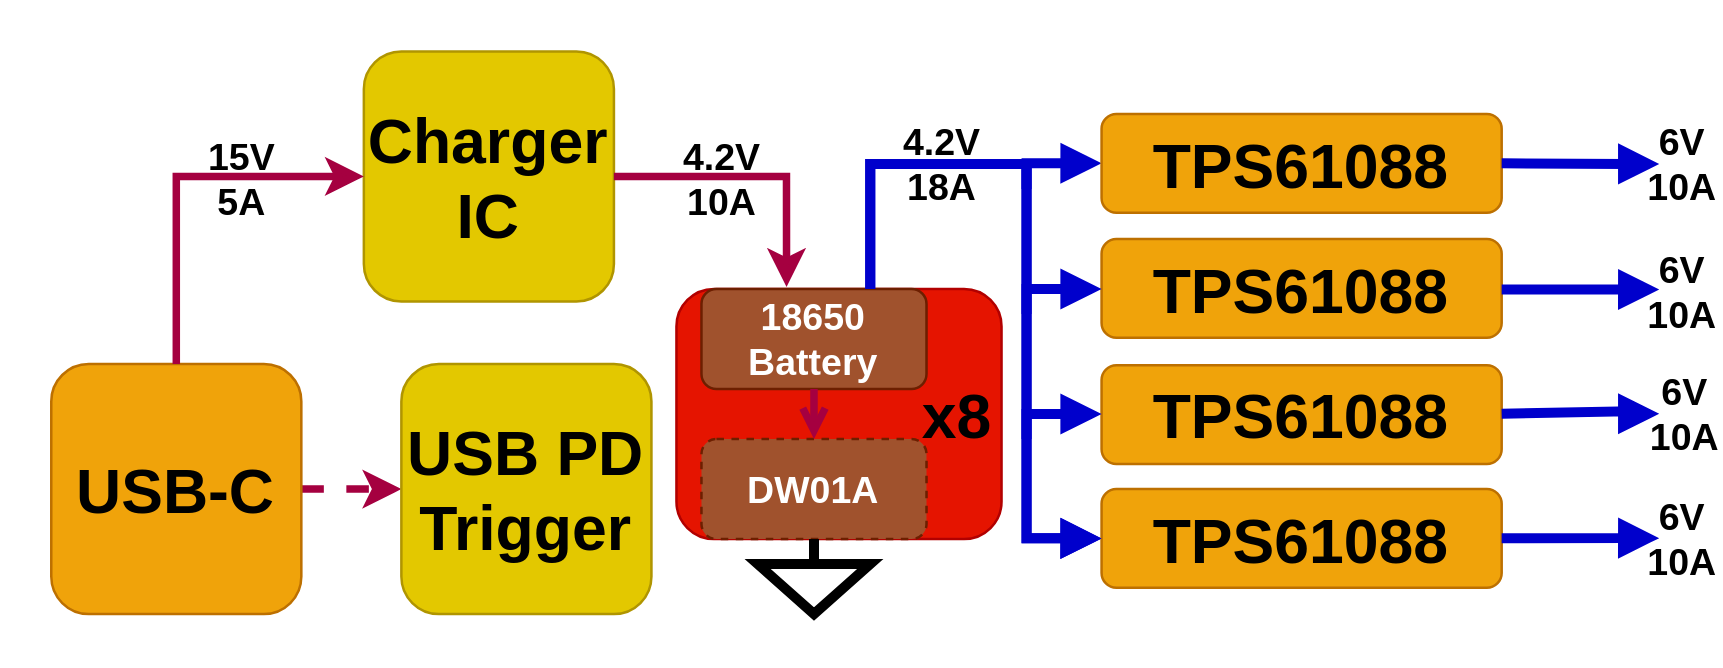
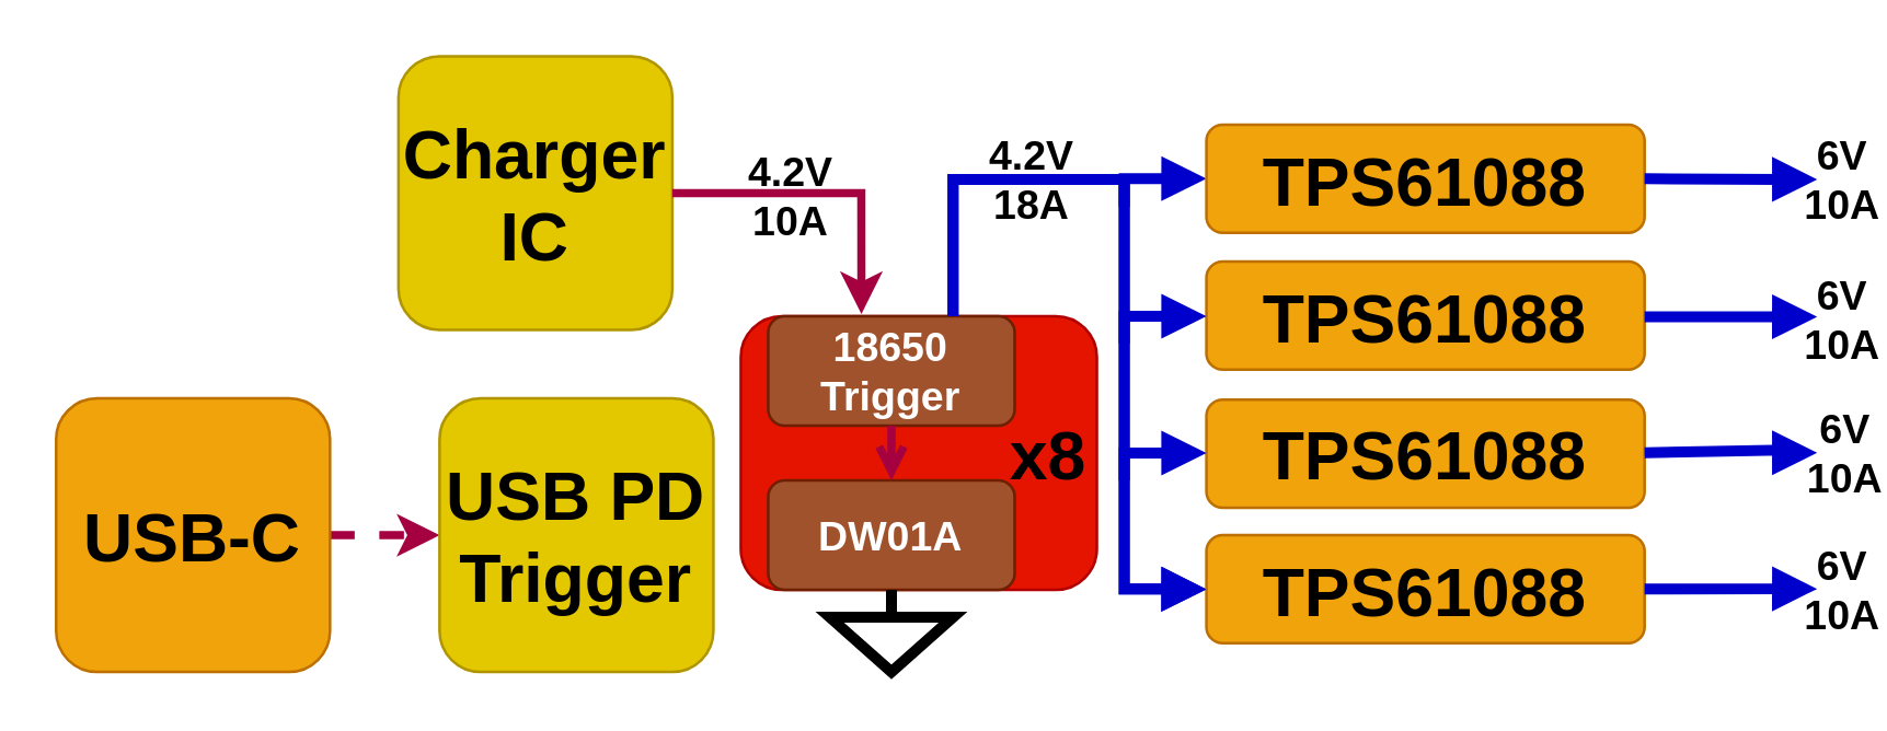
  <mxCell id="0" />
  <mxCell id="1" parent="0" />
  <mxCell id="2" value="" style="rounded=1;whiteSpace=wrap;html=1;fillColor=#e51400;fontColor=#ffffff;strokeColor=#B20000;fontStyle=1;fontSize=15;" vertex="1" parent="1"><mxGeometry x="270" y="115" width="130" height="100" as="geometry" /></mxCell>
  <mxCell id="3" value="" style="edgeStyle=orthogonalEdgeStyle;rounded=0;orthogonalLoop=1;jettySize=auto;html=1;fillColor=#d80073;strokeColor=#A50040;strokeWidth=3;dashed=1;" edge="1" parent="1" source="4" target="5"><mxGeometry relative="1" as="geometry" /></mxCell>
  <mxCell id="4" value="USB-C" style="rounded=1;whiteSpace=wrap;html=1;fillColor=#f0a30a;fontColor=#000000;strokeColor=#BD7000;fontStyle=1;fontSize=25;" vertex="1" parent="1"><mxGeometry x="20" y="145" width="100" height="100" as="geometry" /></mxCell>
  <mxCell id="5" value="USB PD&lt;div style=&quot;font-size: 25px;&quot;&gt;Trigger&lt;/div&gt;" style="rounded=1;whiteSpace=wrap;html=1;fillColor=#e3c800;fontColor=#000000;strokeColor=#B09500;fontStyle=1;fontSize=25;" vertex="1" parent="1"><mxGeometry x="160" y="145" width="100" height="100" as="geometry" /></mxCell>
  <mxCell id="6" value="Charger IC" style="rounded=1;whiteSpace=wrap;html=1;fillColor=#e3c800;fontColor=#000000;strokeColor=#B09500;fontStyle=1;fontSize=25;" vertex="1" parent="1"><mxGeometry x="145" y="20" width="100" height="100" as="geometry" /></mxCell>
- <mxCell id="7" value="" style="edgeStyle=orthogonalEdgeStyle;rounded=0;orthogonalLoop=1;jettySize=auto;html=1;fillColor=#d80073;strokeColor=#A50040;strokeWidth=3;exitX=0.5;exitY=0;exitDx=0;exitDy=0;entryX=0;entryY=0.5;entryDx=0;entryDy=0;" edge="1" parent="1" source="4" target="6"><mxGeometry relative="1" as="geometry"><mxPoint x="110" y="94.74" as="sourcePoint" /><mxPoint x="150" y="94.74" as="targetPoint" /></mxGeometry></mxCell>
- <mxCell id="8" value="15V&lt;div&gt;5A&lt;/div&gt;" style="edgeLabel;html=1;align=center;verticalAlign=middle;resizable=0;points=[];labelBackgroundColor=none;fontSize=15;fontColor=#000000;fontStyle=1" vertex="1" connectable="0" parent="7"><mxGeometry x="0.054" y="-1" relative="1" as="geometry"><mxPoint x="21" y="-1" as="offset" /></mxGeometry></mxCell>
- <mxCell id="9" value="DW01A" style="rounded=1;whiteSpace=wrap;html=1;fillColor=#a0522d;fontColor=#ffffff;strokeColor=#6D1F00;fontStyle=1;fontSize=15;dashed=1;" vertex="1" parent="1"><mxGeometry x="280" y="175" width="90" height="40" as="geometry" /></mxCell>
- <mxCell id="10" value="18650&lt;div&gt;Battery&lt;/div&gt;" style="rounded=1;whiteSpace=wrap;html=1;fillColor=#a0522d;fontColor=#ffffff;strokeColor=#6D1F00;fontStyle=1;fontSize=15;" vertex="1" parent="1"><mxGeometry x="280" y="115" width="90" height="40" as="geometry" /></mxCell>
+ <mxCell id="9" value="DW01A" style="rounded=1;whiteSpace=wrap;html=1;fillColor=#a0522d;fontColor=#ffffff;strokeColor=#6D1F00;fontStyle=1;fontSize=15;" vertex="1" parent="1"><mxGeometry x="280" y="175" width="90" height="40" as="geometry" /></mxCell>
+ <mxCell id="10" value="18650&lt;div&gt;Trigger&lt;/div&gt;" style="rounded=1;whiteSpace=wrap;html=1;fillColor=#a0522d;fontColor=#ffffff;strokeColor=#6D1F00;fontStyle=1;fontSize=15;" vertex="1" parent="1"><mxGeometry x="280" y="115" width="90" height="40" as="geometry" /></mxCell>
  <mxCell id="11" value="" style="edgeStyle=orthogonalEdgeStyle;rounded=0;orthogonalLoop=1;jettySize=auto;html=1;fillColor=#d80073;strokeColor=#A50040;strokeWidth=3;exitX=0.5;exitY=1;exitDx=0;exitDy=0;entryX=0.5;entryY=0;entryDx=0;entryDy=0;endArrow=open;" edge="1" parent="1" source="10" target="9"><mxGeometry relative="1" as="geometry"><mxPoint x="250" y="165" as="sourcePoint" /><mxPoint x="290" y="165" as="targetPoint" /></mxGeometry></mxCell>
  <mxCell id="12" value="" style="pointerEvents=1;verticalLabelPosition=bottom;shadow=0;dashed=0;align=center;html=1;verticalAlign=top;shape=mxgraph.electrical.signal_sources.signal_ground;strokeColor=#000000;strokeWidth=4;" vertex="1" parent="1"><mxGeometry x="302.5" y="215" width="45" height="30" as="geometry" /></mxCell>
  <mxCell id="13" value="" style="edgeStyle=orthogonalEdgeStyle;rounded=0;orthogonalLoop=1;jettySize=auto;html=1;fillColor=#d80073;strokeColor=#A50040;strokeWidth=3;exitX=1;exitY=0.5;exitDx=0;exitDy=0;entryX=0.378;entryY=-0.02;entryDx=0;entryDy=0;entryPerimeter=0;" edge="1" parent="1" source="6" target="10"><mxGeometry relative="1" as="geometry"><mxPoint x="260" y="45" as="sourcePoint" /><mxPoint x="350" y="-15" as="targetPoint" /></mxGeometry></mxCell>
  <mxCell id="14" value="4.2V&lt;div&gt;10A&lt;/div&gt;" style="edgeLabel;html=1;align=center;verticalAlign=middle;resizable=0;points=[];labelBackgroundColor=none;fontSize=15;fontColor=#000000;fontStyle=1" vertex="1" connectable="0" parent="13"><mxGeometry x="0.054" y="-1" relative="1" as="geometry"><mxPoint x="-18" y="-1" as="offset" /></mxGeometry></mxCell>
  <mxCell id="15" value="x8" style="edgeLabel;html=1;align=center;verticalAlign=middle;resizable=0;points=[];labelBackgroundColor=none;fontSize=25;fontColor=#000000;fontStyle=1" vertex="1" connectable="0" parent="1"><mxGeometry x="382" y="195" as="geometry"><mxPoint x="-1" y="-31" as="offset" /></mxGeometry></mxCell>
  <mxCell id="16" style="edgeStyle=orthogonalEdgeStyle;rounded=0;orthogonalLoop=1;jettySize=auto;html=1;exitX=0;exitY=0.5;exitDx=0;exitDy=0;strokeColor=#0000cc;strokeWidth=4;endArrow=none;endFill=0;startArrow=block;startFill=1;" edge="1" parent="1" source="17"><mxGeometry relative="1" as="geometry"><mxPoint x="410" y="75" as="targetPoint" /><Array as="points"><mxPoint x="410" y="65" /></Array></mxGeometry></mxCell>
  <mxCell id="17" value="TPS61088" style="rounded=1;whiteSpace=wrap;html=1;fillColor=#f0a30a;fontColor=#000000;strokeColor=#BD7000;fontStyle=1;fontSize=25;" vertex="1" parent="1"><mxGeometry x="440" y="45" width="160" height="39.49" as="geometry" /></mxCell>
  <mxCell id="18" value="TPS61088" style="rounded=1;whiteSpace=wrap;html=1;fillColor=#f0a30a;fontColor=#000000;strokeColor=#BD7000;fontStyle=1;fontSize=25;" vertex="1" parent="1"><mxGeometry x="440" y="95" width="160" height="39.49" as="geometry" /></mxCell>
  <mxCell id="19" value="TPS61088" style="rounded=1;whiteSpace=wrap;html=1;fillColor=#f0a30a;fontColor=#000000;strokeColor=#BD7000;fontStyle=1;fontSize=25;" vertex="1" parent="1"><mxGeometry x="440" y="145.51" width="160" height="39.49" as="geometry" /></mxCell>
  <mxCell id="20" style="edgeStyle=orthogonalEdgeStyle;rounded=0;orthogonalLoop=1;jettySize=auto;html=1;exitX=0;exitY=0.5;exitDx=0;exitDy=0;entryX=0.75;entryY=0;entryDx=0;entryDy=0;strokeColor=#0000cc;strokeWidth=4;endArrow=none;endFill=0;startArrow=block;startFill=1;" edge="1" parent="1" source="21" target="10"><mxGeometry relative="1" as="geometry"><mxPoint x="420" y="105" as="targetPoint" /><Array as="points"><mxPoint x="410" y="215" /><mxPoint x="410" y="65" /><mxPoint x="348" y="65" /></Array></mxGeometry></mxCell>
  <mxCell id="21" value="TPS61088" style="rounded=1;whiteSpace=wrap;html=1;fillColor=#f0a30a;fontColor=#000000;strokeColor=#BD7000;fontStyle=1;fontSize=25;" vertex="1" parent="1"><mxGeometry x="440" y="195" width="160" height="39.49" as="geometry" /></mxCell>
  <mxCell id="22" style="edgeStyle=orthogonalEdgeStyle;rounded=0;orthogonalLoop=1;jettySize=auto;html=1;exitX=0;exitY=0.5;exitDx=0;exitDy=0;entryX=0.75;entryY=0;entryDx=0;entryDy=0;strokeColor=#0000cc;strokeWidth=4;endArrow=none;endFill=0;startArrow=block;startFill=1;" edge="1" parent="1" source="21" target="10"><mxGeometry relative="1" as="geometry"><mxPoint x="348" y="115" as="targetPoint" /><mxPoint x="440" y="215" as="sourcePoint" /><Array as="points"><mxPoint x="410" y="215" /><mxPoint x="410" y="65" /><mxPoint x="348" y="65" /></Array></mxGeometry></mxCell>
  <mxCell id="23" style="edgeStyle=orthogonalEdgeStyle;rounded=0;orthogonalLoop=1;jettySize=auto;html=1;exitX=0;exitY=0.5;exitDx=0;exitDy=0;strokeColor=#0000cc;strokeWidth=4;endArrow=none;endFill=0;startArrow=block;startFill=1;" edge="1" parent="1"><mxGeometry relative="1" as="geometry"><mxPoint x="410" y="125" as="targetPoint" /><mxPoint x="440" y="115" as="sourcePoint" /><Array as="points"><mxPoint x="410" y="115" /></Array></mxGeometry></mxCell>
  <mxCell id="24" style="edgeStyle=orthogonalEdgeStyle;rounded=0;orthogonalLoop=1;jettySize=auto;html=1;exitX=0;exitY=0.5;exitDx=0;exitDy=0;strokeColor=#0000cc;strokeWidth=4;endArrow=none;endFill=0;startArrow=block;startFill=1;" edge="1" parent="1"><mxGeometry relative="1" as="geometry"><mxPoint x="410" y="175" as="targetPoint" /><mxPoint x="440" y="165" as="sourcePoint" /><Array as="points"><mxPoint x="410" y="165" /></Array></mxGeometry></mxCell>
  <mxCell id="25" value="4.2V&lt;div&gt;18A&lt;/div&gt;" style="edgeLabel;html=1;align=center;verticalAlign=middle;resizable=0;points=[];labelBackgroundColor=none;fontSize=15;fontColor=#000000;fontStyle=1" vertex="1" connectable="0" parent="1"><mxGeometry x="375" y="64.74" as="geometry" /></mxCell>
  <mxCell id="26" style="edgeStyle=orthogonalEdgeStyle;rounded=0;orthogonalLoop=1;jettySize=auto;html=1;strokeColor=#0000cc;strokeWidth=4;endArrow=none;endFill=0;startArrow=block;startFill=1;entryX=1;entryY=0.5;entryDx=0;entryDy=0;" edge="1" parent="1" target="17"><mxGeometry relative="1" as="geometry"><mxPoint x="637" y="59" as="targetPoint" /><mxPoint x="663" y="65" as="sourcePoint" /><Array as="points"><mxPoint x="650" y="65" /><mxPoint x="625" y="64" /></Array></mxGeometry></mxCell>
  <mxCell id="27" value="6V&lt;div style=&quot;font-size: 15px;&quot;&gt;10A&lt;/div&gt;" style="edgeLabel;html=1;align=center;verticalAlign=middle;resizable=0;points=[];labelBackgroundColor=none;fontColor=#000000;fontSize=15;fontStyle=1" vertex="1" connectable="0" parent="26"><mxGeometry x="-0.122" relative="1" as="geometry"><mxPoint x="36" as="offset" /></mxGeometry></mxCell>
  <mxCell id="28" style="edgeStyle=orthogonalEdgeStyle;rounded=0;orthogonalLoop=1;jettySize=auto;html=1;strokeColor=#0000cc;strokeWidth=4;endArrow=none;endFill=0;startArrow=block;startFill=1;entryX=1;entryY=0.5;entryDx=0;entryDy=0;" edge="1" parent="1"><mxGeometry relative="1" as="geometry"><mxPoint x="600" y="115.22" as="targetPoint" /><mxPoint x="663" y="115.22" as="sourcePoint" /><Array as="points"><mxPoint x="650" y="115.22" /><mxPoint x="625" y="114.22" /></Array></mxGeometry></mxCell>
  <mxCell id="29" value="6V&lt;div style=&quot;font-size: 15px;&quot;&gt;10A&lt;/div&gt;" style="edgeLabel;html=1;align=center;verticalAlign=middle;resizable=0;points=[];labelBackgroundColor=none;fontColor=#000000;fontSize=15;fontStyle=1" vertex="1" connectable="0" parent="28"><mxGeometry x="-0.122" relative="1" as="geometry"><mxPoint x="36" as="offset" /></mxGeometry></mxCell>
  <mxCell id="30" style="edgeStyle=orthogonalEdgeStyle;rounded=0;orthogonalLoop=1;jettySize=auto;html=1;strokeColor=#0000cc;strokeWidth=4;endArrow=none;endFill=0;startArrow=block;startFill=1;entryX=1;entryY=0.5;entryDx=0;entryDy=0;" edge="1" parent="1"><mxGeometry relative="1" as="geometry"><mxPoint x="600" y="164.9" as="targetPoint" /><mxPoint x="663" y="164.9" as="sourcePoint" /><Array as="points"><mxPoint x="650" y="164.9" /><mxPoint x="625" y="163.9" /></Array></mxGeometry></mxCell>
  <mxCell id="31" value="6V&lt;div style=&quot;font-size: 15px;&quot;&gt;10A&lt;/div&gt;" style="edgeLabel;html=1;align=center;verticalAlign=middle;resizable=0;points=[];labelBackgroundColor=none;fontColor=#000000;fontSize=15;fontStyle=1" vertex="1" connectable="0" parent="30"><mxGeometry x="-0.122" relative="1" as="geometry"><mxPoint x="36" as="offset" /></mxGeometry></mxCell>
  <mxCell id="32" style="edgeStyle=orthogonalEdgeStyle;rounded=0;orthogonalLoop=1;jettySize=auto;html=1;strokeColor=#0000cc;strokeWidth=4;endArrow=none;endFill=0;startArrow=block;startFill=1;entryX=1;entryY=0.5;entryDx=0;entryDy=0;" edge="1" parent="1"><mxGeometry relative="1" as="geometry"><mxPoint x="600" y="214.64" as="targetPoint" /><mxPoint x="663" y="214.64" as="sourcePoint" /><Array as="points"><mxPoint x="650" y="214.64" /><mxPoint x="625" y="213.64" /></Array></mxGeometry></mxCell>
  <mxCell id="33" value="6V&lt;div style=&quot;font-size: 15px;&quot;&gt;10A&lt;/div&gt;" style="edgeLabel;html=1;align=center;verticalAlign=middle;resizable=0;points=[];labelBackgroundColor=none;fontColor=#000000;fontSize=15;fontStyle=1" vertex="1" connectable="0" parent="32"><mxGeometry x="-0.122" relative="1" as="geometry"><mxPoint x="36" as="offset" /></mxGeometry></mxCell>
